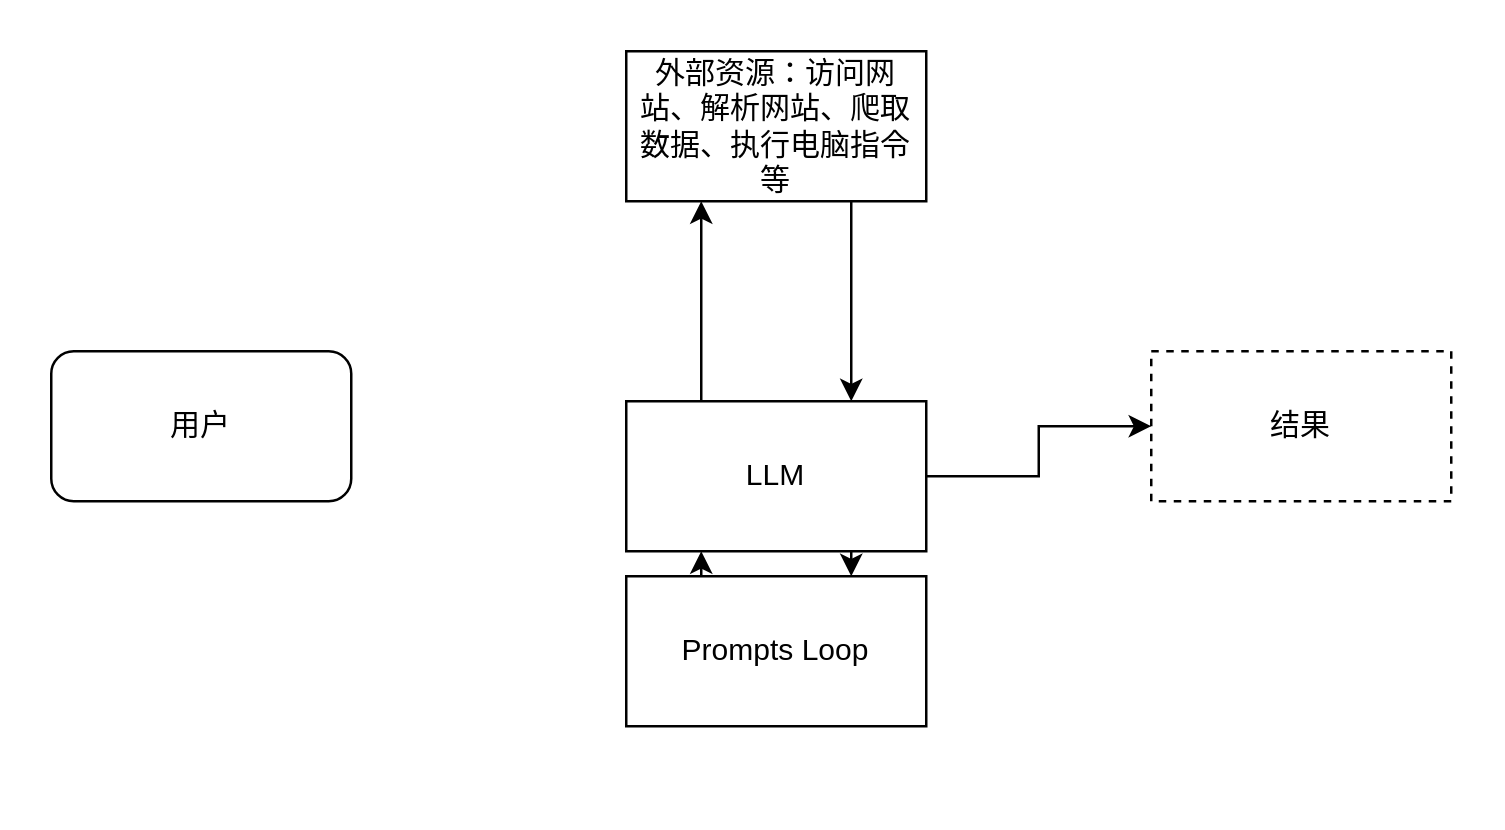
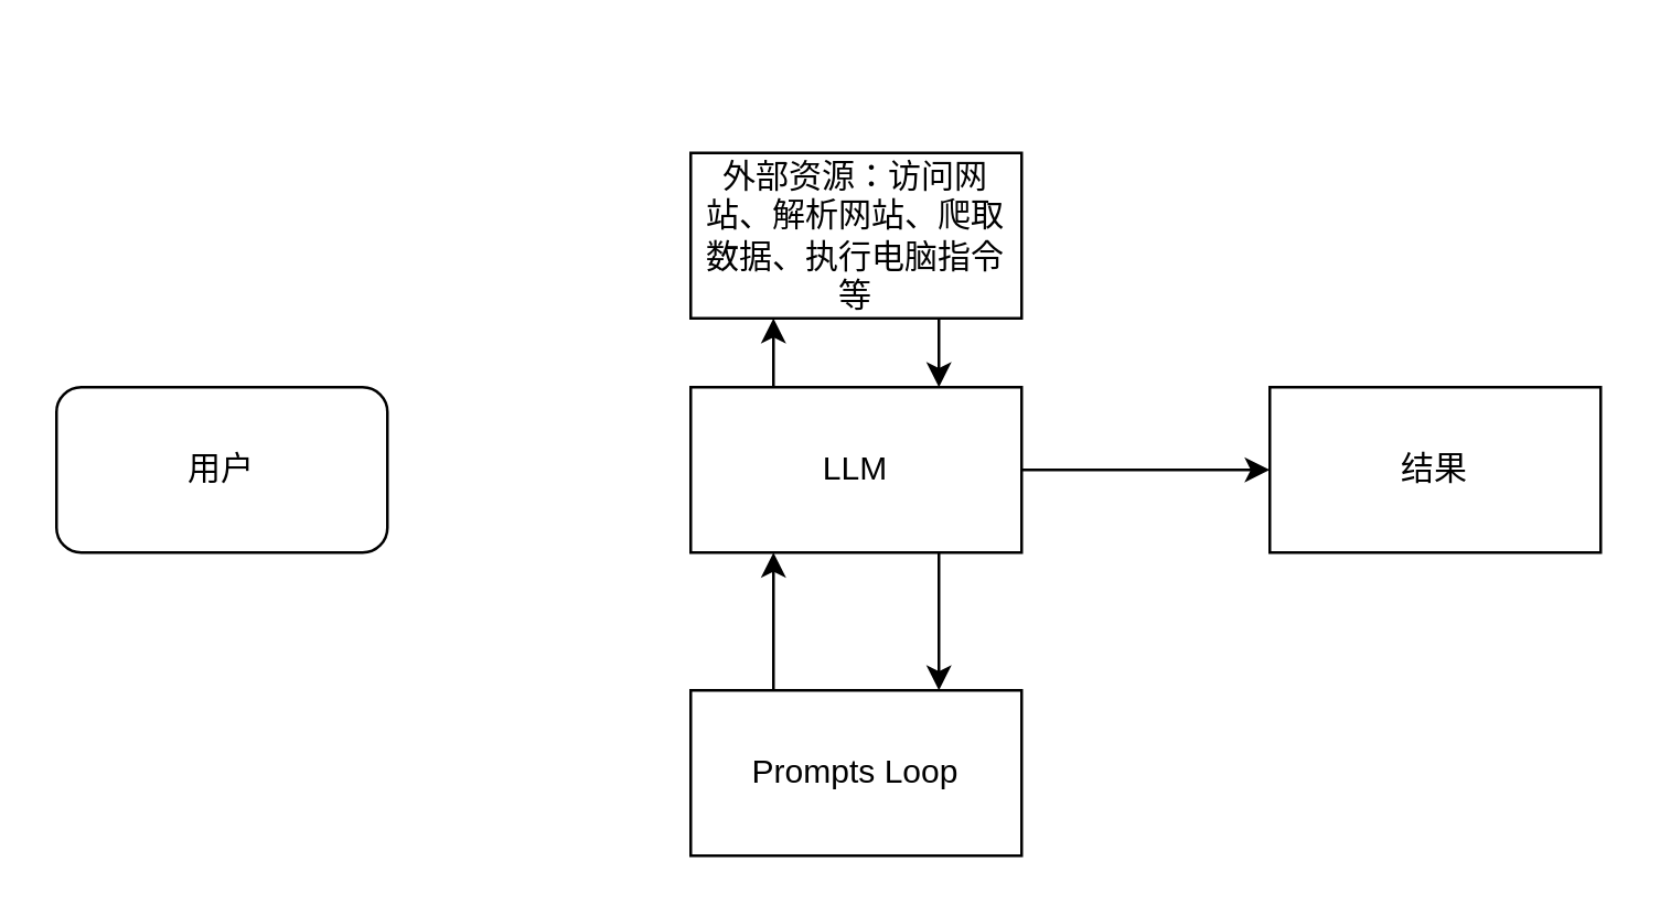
  <mxCell id="0" />
  <mxCell id="1" parent="0" />
  <mxCell id="2" style="edgeStyle=orthogonalEdgeStyle;rounded=0;orthogonalLoop=1;jettySize=auto;html=1;exitX=0.25;exitY=0;exitDx=0;exitDy=0;entryX=0.25;entryY=1;entryDx=0;entryDy=0;" edge="1" parent="1" source="3" target="7"><mxGeometry relative="1" as="geometry" /></mxCell>
- <mxCell id="3" value="Prompts Loop" style="rounded=0;whiteSpace=wrap;html=1;" vertex="1" parent="1"><mxGeometry x="250" y="230" width="120" height="60" as="geometry" /></mxCell>
+ <mxCell id="3" value="Prompts Loop" style="rounded=0;whiteSpace=wrap;html=1;" vertex="1" parent="1"><mxGeometry x="250" y="250" width="120" height="60" as="geometry" /></mxCell>
  <mxCell id="4" style="edgeStyle=orthogonalEdgeStyle;rounded=0;orthogonalLoop=1;jettySize=auto;html=1;exitX=0.75;exitY=1;exitDx=0;exitDy=0;entryX=0.75;entryY=0;entryDx=0;entryDy=0;" edge="1" parent="1" source="7" target="3"><mxGeometry relative="1" as="geometry" /></mxCell>
  <mxCell id="5" style="edgeStyle=orthogonalEdgeStyle;rounded=0;orthogonalLoop=1;jettySize=auto;html=1;exitX=0.25;exitY=0;exitDx=0;exitDy=0;entryX=0.25;entryY=1;entryDx=0;entryDy=0;" edge="1" parent="1" source="7" target="10"><mxGeometry relative="1" as="geometry" /></mxCell>
  <mxCell id="6" style="edgeStyle=orthogonalEdgeStyle;rounded=0;orthogonalLoop=1;jettySize=auto;html=1;exitX=1;exitY=0.5;exitDx=0;exitDy=0;entryX=0;entryY=0.5;entryDx=0;entryDy=0;" edge="1" parent="1" source="7" target="11"><mxGeometry relative="1" as="geometry" /></mxCell>
- <mxCell id="7" value="LLM" style="rounded=0;whiteSpace=wrap;html=1;" vertex="1" parent="1"><mxGeometry x="250" y="160" width="120" height="60" as="geometry" /></mxCell>
+ <mxCell id="7" value="LLM" style="rounded=0;whiteSpace=wrap;html=1;" vertex="1" parent="1"><mxGeometry x="250" y="140" width="120" height="60" as="geometry" /></mxCell>
  <mxCell id="8" value="用户" style="whiteSpace=wrap;html=1;rounded=1;" vertex="1" parent="1"><mxGeometry x="20" y="140" width="120" height="60" as="geometry" /></mxCell>
  <mxCell id="9" style="edgeStyle=orthogonalEdgeStyle;rounded=0;orthogonalLoop=1;jettySize=auto;html=1;exitX=0.75;exitY=1;exitDx=0;exitDy=0;entryX=0.75;entryY=0;entryDx=0;entryDy=0;" edge="1" parent="1" source="10" target="7"><mxGeometry relative="1" as="geometry" /></mxCell>
- <mxCell id="10" value="外部资源：访问网站、解析网站、爬取数据、执行电脑指令等" style="rounded=0;whiteSpace=wrap;html=1;" vertex="1" parent="1"><mxGeometry x="250" y="20" width="120" height="60" as="geometry" /></mxCell>
- <mxCell id="11" value="结果" style="rounded=0;whiteSpace=wrap;html=1;dashed=1;" vertex="1" parent="1"><mxGeometry x="460" y="140" width="120" height="60" as="geometry" /></mxCell>
+ <mxCell id="10" value="外部资源：访问网站、解析网站、爬取数据、执行电脑指令等" style="rounded=0;whiteSpace=wrap;html=1;" vertex="1" parent="1"><mxGeometry x="250" y="55" width="120" height="60" as="geometry" /></mxCell>
+ <mxCell id="11" value="结果" style="rounded=0;whiteSpace=wrap;html=1;" vertex="1" parent="1"><mxGeometry x="460" y="140" width="120" height="60" as="geometry" /></mxCell>
